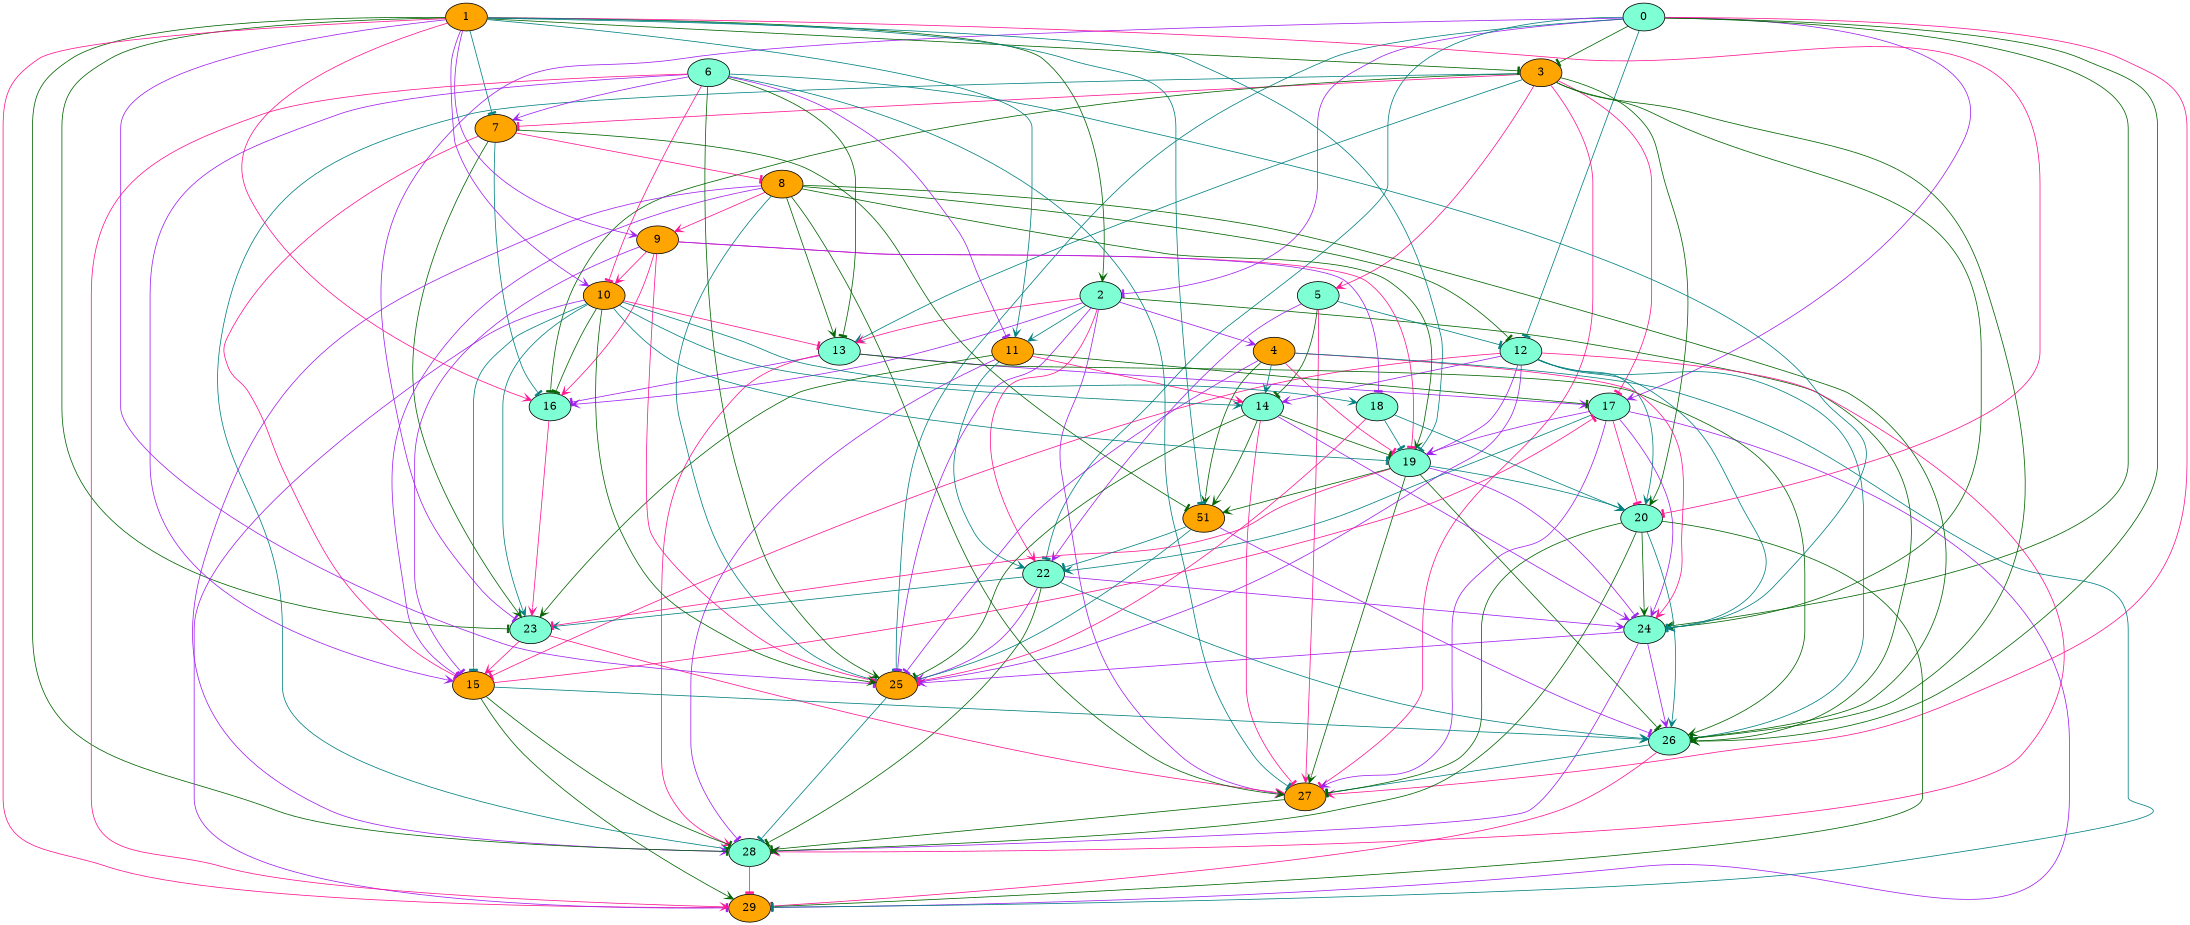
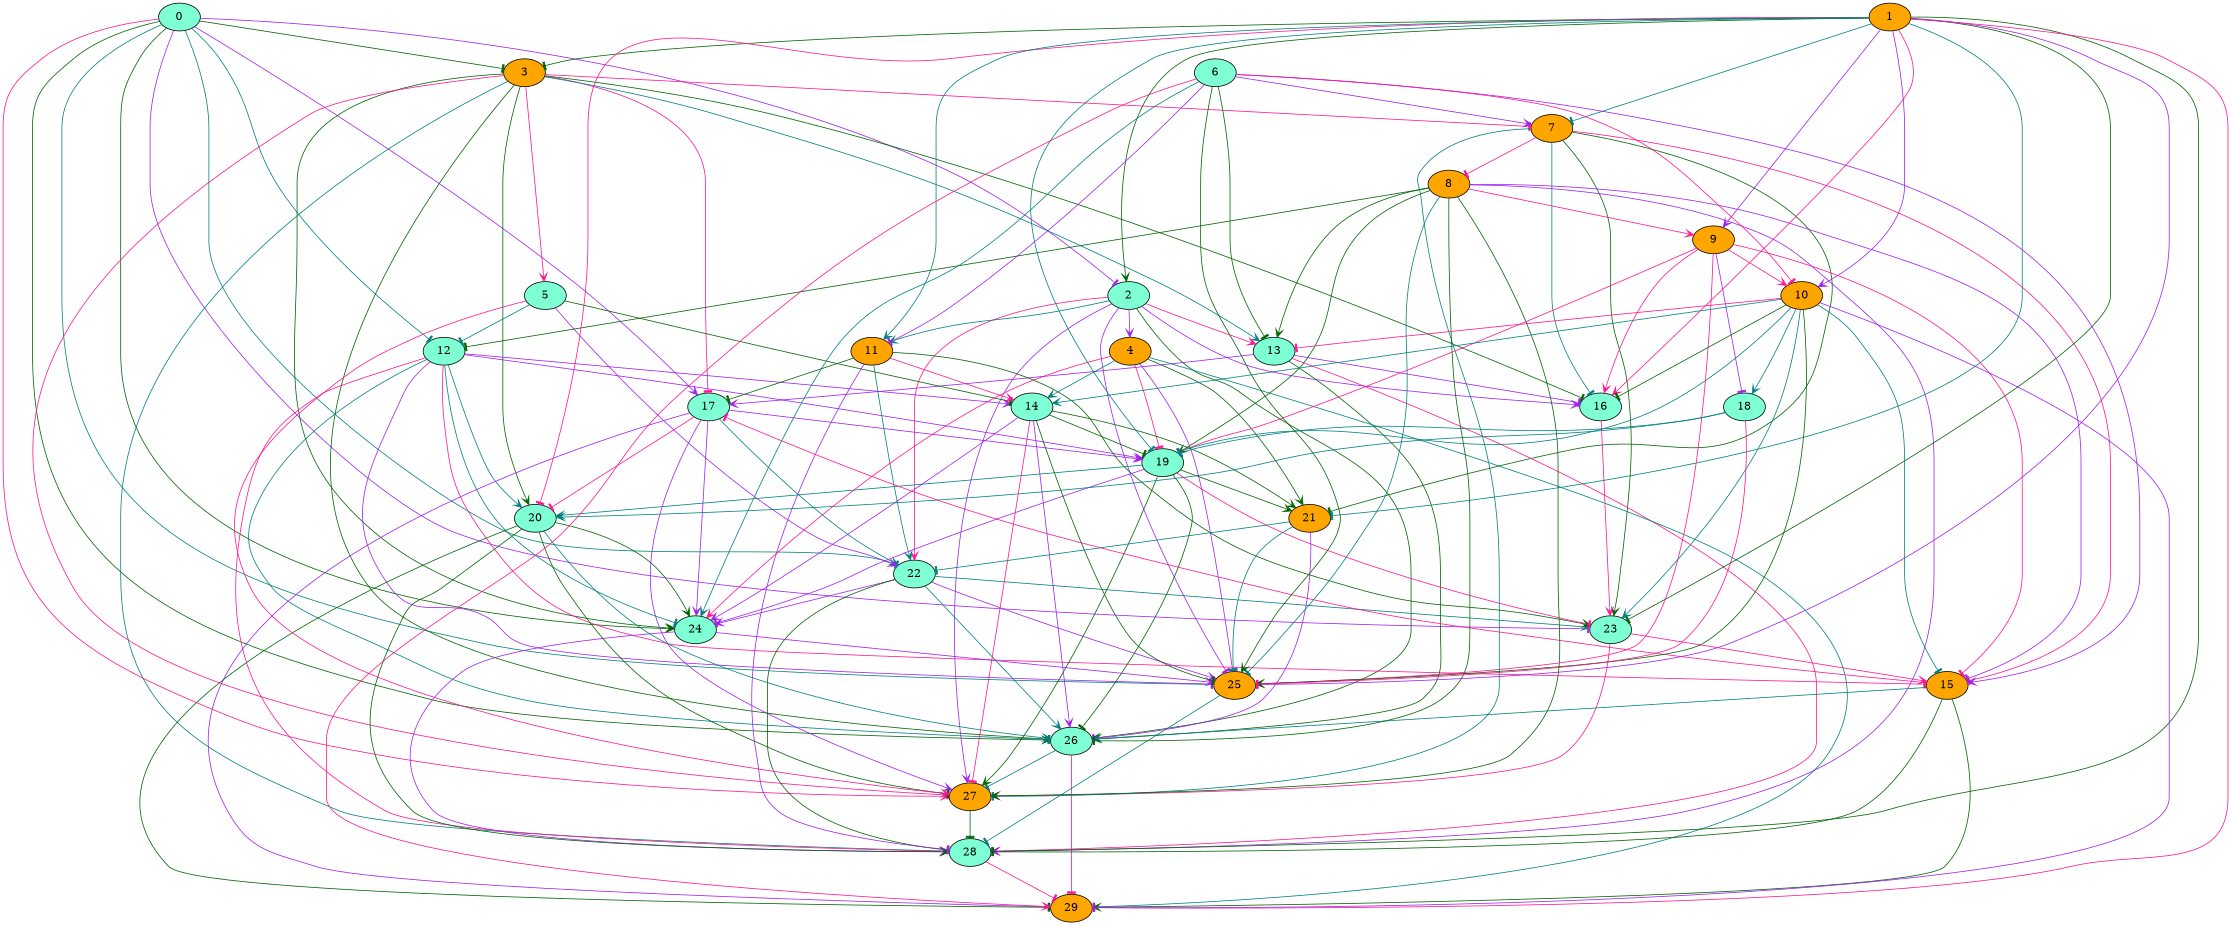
  digraph {
    "Duplicate states"=0
    GraphType=Random
    "Max states in OPEN"=0
    Modes="120000ms; topo-ordered tasks, ; Pruning: task equivalence, fixed order ready list, ; F-value: ; Optimisation: best schedule length (SL) optimisation on equal, "
    NumberOfTasks=30
    "Pruned using list schedule length"=446410
    "States removed from OPEN"=0
    TargetSystem="Homogeneous-2"
    "Time to schedule (ms)"=1351
    "Total idle time"=47
    "Total schedule length"=273
    "Total sequential time"=444
    "Total states created"=1072755
    node [Processor=1 "Start time"=0 Weight=17 fillcolor=aquamarine style=filled]
    edge [Weight=3 arrowhead=vee color=darkgreen]
    0 ["Finish time"=15 Processor=0 Weight=15]
    3 ["Finish time"=25 "Start time"=21 Weight=4 fillcolor=orange]
    2 ["Finish time"=32 Processor=0 "Start time"=15]
    12 ["Finish time"=91 Processor=0 "Start time"=71 Weight=20]
    17 ["Finish time"=130 "Start time"=110 Weight=20]
    22 ["Finish time"=182 "Start time"=160 Weight=22]
    24 ["Finish time"=204 "Start time"=182 Weight=22]
    26 ["Finish time"=224 "Start time"=204 Weight=20]
    23 ["Finish time"=209 Processor=0 "Start time"=192]
    27 ["Finish time"=241 "Start time"=224 fillcolor=orange]
    25 ["Finish time"=218 Processor=0 "Start time"=209 Weight=9 fillcolor=orange]
    7 ["Finish time"=42 "Start time"=25 fillcolor=orange]
    20 ["Finish time"=161 Processor=0 "Start time"=152 Weight=9]
    16 ["Finish time"=136 Processor=0 "Start time"=119]
    28 ["Finish time"=256 "Start time"=241 Weight=15]
    13 ["Finish time"=101 "Start time"=84]
    5 ["Finish time"=71 Processor=0 "Start time"=49 Weight=22]
    11 ["Finish time"=49 Processor=0 "Start time"=45 Weight=4 fillcolor=orange]
    4 ["Finish time"=45 Processor=0 "Start time"=32 Weight=13 fillcolor=orange]
    19 ["Finish time"=147 "Start time"=130]
    15 ["Finish time"=110 "Start time"=101 Weight=9 fillcolor=orange]
    14 ["Finish time"=119 Processor=0 "Start time"=102]
    29 ["Finish time"=273 "Start time"=256 fillcolor=orange]
-   21 ["Finish time"=160 "Start time"=147 Weight=13 fillcolor=orange label=51]
+   21 ["Finish time"=160 "Start time"=147 Weight=13 fillcolor=orange]
    8 ["Finish time"=64 "Start time"=42 Weight=22 fillcolor=orange]
    1 ["Finish time"=4 Weight=4 fillcolor=orange]
    9 ["Finish time"=77 "Start time"=64 Weight=13 fillcolor=orange]
    10 ["Finish time"=84 "Start time"=77 Weight=7 fillcolor=orange]
    18 ["Finish time"=102 Processor=0 "Start time"=91 Weight=11]
    6 ["Finish time"=21 "Start time"=4]
    0 -> 3 [Weight=5 arrowhead=tee]
    0 -> 2 [Weight=4 arrowhead=tee color=purple]
    0 -> 12 [Weight=2 arrowhead=tee color=teal]
    0 -> 17 [Weight=8 color=purple]
    0 -> 22 [arrowhead=tee color=teal]
    0 -> 24 [Weight=8]
    0 -> 26 [Weight=4]
    0 -> 23 [Weight=2 arrowhead=tee color=purple]
    0 -> 27 [Weight=10 color=deeppink]
    0 -> 25 [Weight=5 arrowhead=tee color=teal]
    3 -> 17 [Weight=8 arrowhead=tee color=deeppink]
    3 -> 24 [Weight=6]
    3 -> 26 [Weight=4 arrowhead=tee]
    3 -> 27 [arrowhead=tee color=deeppink]
    3 -> 7 [Weight=7 arrowhead=tee color=deeppink]
    3 -> 20 [Weight=10]
    3 -> 16 [Weight=7 arrowhead=tee]
    3 -> 28 [color=teal]
    3 -> 13 [Weight=5 color=teal]
    3 -> 5 [Weight=9 color=deeppink]
    2 -> 22 [color=deeppink]
    2 -> 26 [Weight=5]
    2 -> 27 [Weight=10 color=purple]
    2 -> 25 [arrowhead=tee color=purple]
    2 -> 16 [Weight=8 color=purple]
    2 -> 13 [Weight=6 color=deeppink]
    2 -> 11 [Weight=9 color=teal]
    2 -> 4 [Weight=6 color=purple]
    12 -> 24 [Weight=8 arrowhead=tee color=teal]
    12 -> 26 [Weight=6 arrowhead=tee color=teal]
    12 -> 25 [Weight=4 arrowhead=tee color=purple]
    12 -> 20 [Weight=7 color=teal]
    12 -> 28 [color=deeppink]
    12 -> 19 [Weight=2 color=purple]
    12 -> 15 [Weight=10 arrowhead=tee color=deeppink]
    12 -> 14 [Weight=6 color=purple]
    17 -> 22 [Weight=10 color=teal]
    17 -> 24 [color=purple]
    17 -> 27 [Weight=10 color=purple]
    17 -> 20 [Weight=9 arrowhead=tee color=deeppink]
    17 -> 19 [Weight=7 color=purple]
    17 -> 29 [Weight=9 arrowhead=tee color=purple]
    22 -> 24 [color=purple]
    22 -> 26 [Weight=6 color=teal]
    22 -> 23 [Weight=10 color=teal]
    22 -> 25 [Weight=2 color=purple]
    22 -> 28 [Weight=6 arrowhead=tee]
-   24 -> 26 [Weight=5 color=purple]
+   14 -> 26 [Weight=5 color=purple]
    24 -> 25 [Weight=4 color=purple]
    24 -> 28 [Weight=10 color=purple]
    26 -> 27 [Weight=5 arrowhead=tee color=teal]
    26 -> 29 [Weight=10 arrowhead=tee color=deeppink]
    23 -> 27 [Weight=4 color=deeppink]
    23 -> 15 [Weight=2 color=deeppink]
    27 -> 28 [Weight=4 arrowhead=tee]
    25 -> 28 [Weight=10 arrowhead=tee color=teal]
    7 -> 23 [Weight=6]
    7 -> 16 [Weight=6 arrowhead=tee color=teal]
    7 -> 15 [Weight=5 arrowhead=tee color=deeppink]
    7 -> 21 [arrowhead=tee]
    7 -> 8 [Weight=6 arrowhead=tee color=deeppink]
    20 -> 24 [Weight=10]
    20 -> 26 [color=teal]
    20 -> 27 [Weight=2 arrowhead=tee]
    20 -> 28 [Weight=9]
    20 -> 29 [Weight=2 arrowhead=tee]
    16 -> 23 [color=deeppink]
    28 -> 29 [Weight=8 arrowhead=tee color=deeppink]
    13 -> 17 [Weight=5 color=purple]
    13 -> 26 [Weight=8]
    13 -> 16 [Weight=6 arrowhead=tee color=purple]
    13 -> 28 [Weight=2 color=deeppink]
    5 -> 12 [Weight=10 arrowhead=tee color=teal]
    5 -> 22 [Weight=7 color=purple]
    5 -> 27 [Weight=2 color=deeppink]
    5 -> 14 [Weight=6 arrowhead=tee]
    11 -> 17 [Weight=8 arrowhead=tee]
    11 -> 22 [Weight=8 color=teal]
    11 -> 23 [Weight=6]
    11 -> 28 [Weight=5 arrowhead=tee color=purple]
    11 -> 14 [Weight=5 color=deeppink]
    4 -> 24 [Weight=7 color=deeppink]
    4 -> 25 [arrowhead=tee color=purple]
    4 -> 19 [Weight=7 arrowhead=tee color=deeppink]
    4 -> 14 [Weight=5 color=teal]
    4 -> 29 [arrowhead=tee color=teal]
    4 -> 21 [Weight=2]
    19 -> 24 [Weight=9 arrowhead=tee color=purple]
    19 -> 26 [Weight=4 arrowhead=tee]
    19 -> 23 [Weight=8 arrowhead=tee color=deeppink]
    19 -> 27 [Weight=9]
    19 -> 20 [Weight=5 color=teal]
    19 -> 21 [Weight=2]
    15 -> 17 [Weight=5 arrowhead=tee color=deeppink]
    15 -> 26 [Weight=5 color=teal]
    15 -> 28 [arrowhead=tee]
    15 -> 29
    14 -> 24 [Weight=10 color=purple]
    14 -> 27 [arrowhead=tee color=deeppink]
    14 -> 25 [Weight=10 arrowhead=tee]
    14 -> 19 [arrowhead=tee]
    14 -> 21
    21 -> 22 [Weight=8 arrowhead=tee color=teal]
    21 -> 26 [Weight=2 arrowhead=tee color=purple]
    21 -> 25 [Weight=10 arrowhead=tee color=teal]
    8 -> 12 [arrowhead=tee]
    8 -> 26 [Weight=6 arrowhead=tee]
    8 -> 27 [Weight=8]
    8 -> 25 [Weight=10 arrowhead=tee color=teal]
    8 -> 28 [color=purple]
    8 -> 13 [Weight=5]
    8 -> 19 [Weight=2]
    8 -> 15 [Weight=7 arrowhead=tee color=purple]
    8 -> 9 [color=deeppink]
    1 -> 3 [Weight=7 arrowhead=tee]
    1 -> 2 [Weight=10]
    1 -> 23 [Weight=10 arrowhead=tee]
    1 -> 25 [Weight=4 arrowhead=tee color=purple]
    1 -> 7 [Weight=2 arrowhead=tee color=teal]
    1 -> 20 [Weight=4 arrowhead=tee color=deeppink]
    1 -> 16 [Weight=6 color=deeppink]
    1 -> 28 [Weight=2 arrowhead=tee]
    1 -> 11 [Weight=10 color=teal]
    1 -> 19 [Weight=6 arrowhead=tee color=teal]
    1 -> 29 [Weight=7 arrowhead=tee color=deeppink]
    1 -> 21 [Weight=2 arrowhead=tee color=teal]
    1 -> 9 [Weight=2 color=purple]
    1 -> 10 [Weight=2 color=purple]
    9 -> 25 [Weight=7 color=deeppink]
    9 -> 16 [Weight=9 color=deeppink]
    9 -> 19 [Weight=10 arrowhead=tee color=deeppink]
-   9 -> 15 [Weight=2 arrowhead=tee color=purple]
+   9 -> 15 [Weight=2 arrowhead=tee color=deeppink]
    9 -> 10 [Weight=7 color=deeppink]
    9 -> 18 [Weight=8 arrowhead=tee color=purple]
    10 -> 23 [Weight=7 color=teal]
    10 -> 25 [Weight=9]
    10 -> 16 [Weight=8 arrowhead=tee]
    10 -> 13 [Weight=6 arrowhead=tee color=deeppink]
    10 -> 19 [Weight=6 arrowhead=tee color=teal]
    10 -> 15 [Weight=8 arrowhead=tee color=teal]
    10 -> 14 [Weight=5 color=teal]
    10 -> 29 [Weight=7 arrowhead=tee color=purple]
    10 -> 18 [Weight=6 color=teal]
    18 -> 25 [Weight=5 arrowhead=tee color=deeppink]
    18 -> 20 [Weight=8 color=teal]
    18 -> 19 [Weight=6 arrowhead=tee color=teal]
    6 -> 24 [Weight=5 color=teal]
-   6 -> 27 [Weight=10 arrowhead=tee color=teal]
+   7 -> 27 [Weight=10 arrowhead=tee color=teal]
    6 -> 25 [Weight=4]
    6 -> 7 [Weight=5 color=purple]
    6 -> 13 [Weight=5 arrowhead=tee]
    6 -> 11 [arrowhead=tee color=purple]
    6 -> 15 [color=purple]
    6 -> 29 [Weight=2 color=deeppink]
    6 -> 10 [Weight=2 arrowhead=tee color=deeppink]
  }
